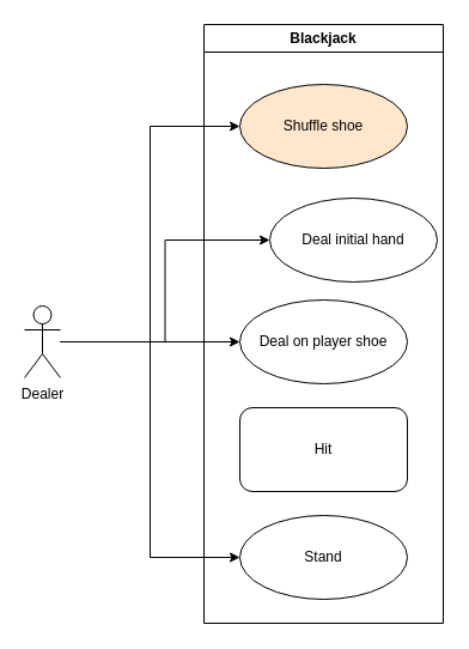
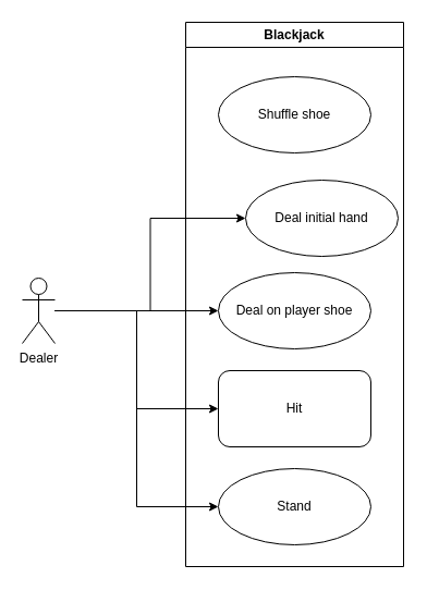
  <mxCell id="0" />
  <mxCell id="1" parent="0" />
  <mxCell id="2" value="Blackjack" style="swimlane;whiteSpace=wrap;html=1;" vertex="1" parent="1"><mxGeometry x="170" y="20" width="200" height="500" as="geometry" /></mxCell>
  <mxCell id="3" value="Deal initial hand" style="ellipse;whiteSpace=wrap;html=1;" vertex="1" parent="2"><mxGeometry x="55" y="145" width="140" height="70" as="geometry" /></mxCell>
  <mxCell id="4" value="Deal on player shoe" style="ellipse;whiteSpace=wrap;html=1;" vertex="1" parent="2"><mxGeometry x="30" y="230" width="140" height="70" as="geometry" /></mxCell>
  <mxCell id="5" value="Hit" style="whiteSpace=wrap;html=1;rounded=1;" vertex="1" parent="2"><mxGeometry x="30" y="320" width="140" height="70" as="geometry" /></mxCell>
- <mxCell id="6" value="Shuffle shoe" style="ellipse;whiteSpace=wrap;html=1;fillColor=#ffe6cc;" vertex="1" parent="2"><mxGeometry x="30" y="50" width="140" height="70" as="geometry" /></mxCell>
+ <mxCell id="6" value="Shuffle shoe" style="ellipse;whiteSpace=wrap;html=1;" vertex="1" parent="2"><mxGeometry x="30" y="50" width="140" height="70" as="geometry" /></mxCell>
  <mxCell id="7" value="Stand" style="ellipse;whiteSpace=wrap;html=1;" vertex="1" parent="2"><mxGeometry x="30" y="410" width="140" height="70" as="geometry" /></mxCell>
- <mxCell id="8" style="edgeStyle=orthogonalEdgeStyle;rounded=0;orthogonalLoop=1;jettySize=auto;html=1;entryX=0;entryY=0.5;entryDx=0;entryDy=0;" edge="1" parent="1" source="13" target="6"><mxGeometry relative="1" as="geometry" /></mxCell>
  <mxCell id="9" style="edgeStyle=orthogonalEdgeStyle;rounded=0;orthogonalLoop=1;jettySize=auto;html=1;entryX=0;entryY=0.5;entryDx=0;entryDy=0;" edge="1" parent="1" source="13" target="3"><mxGeometry relative="1" as="geometry" /></mxCell>
  <mxCell id="10" style="edgeStyle=orthogonalEdgeStyle;rounded=0;orthogonalLoop=1;jettySize=auto;html=1;entryX=0;entryY=0.5;entryDx=0;entryDy=0;" edge="1" parent="1" source="13" target="4"><mxGeometry relative="1" as="geometry" /></mxCell>
+ <mxCell id="11" style="edgeStyle=orthogonalEdgeStyle;rounded=0;orthogonalLoop=1;jettySize=auto;html=1;entryX=0;entryY=0.5;entryDx=0;entryDy=0;" edge="1" parent="1" source="13" target="5"><mxGeometry relative="1" as="geometry" /></mxCell>
  <mxCell id="12" style="edgeStyle=orthogonalEdgeStyle;rounded=0;orthogonalLoop=1;jettySize=auto;html=1;entryX=0;entryY=0.5;entryDx=0;entryDy=0;" edge="1" parent="1" source="13" target="7"><mxGeometry relative="1" as="geometry" /></mxCell>
  <mxCell id="13" value="Dealer" style="shape=umlActor;verticalLabelPosition=bottom;verticalAlign=top;html=1;outlineConnect=0;" vertex="1" parent="1"><mxGeometry x="20" y="255" width="30" height="60" as="geometry" /></mxCell>
